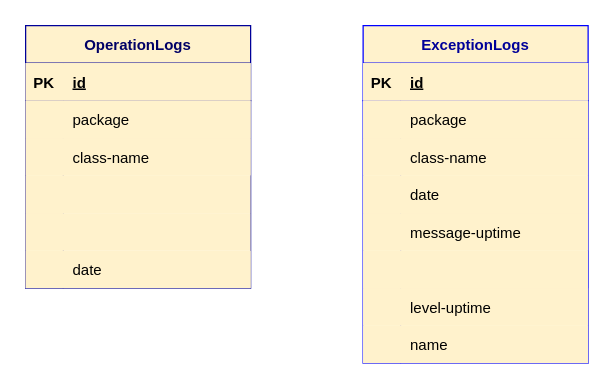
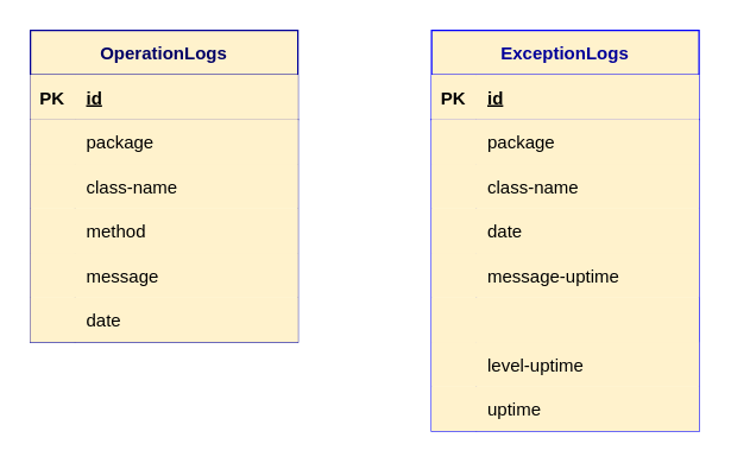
  <mxCell id="0" />
  <mxCell id="1" parent="0" />
  <mxCell id="2" value="ExceptionLogs" style="shape=table;startSize=30;container=1;collapsible=1;childLayout=tableLayout;fixedRows=1;rowLines=0;fontStyle=1;align=center;resizeLast=1;fillColor=#fff2cc;fontColor=#000099;strokeColor=#0000FF;perimeterSpacing=3;" vertex="1" parent="1"><mxGeometry x="290" y="20" width="180" height="270" as="geometry" /></mxCell>
  <mxCell id="3" value="" style="shape=partialRectangle;collapsible=0;dropTarget=0;pointerEvents=0;fillColor=#fff2cc;top=0;left=0;bottom=1;right=0;points=[[0,0.5],[1,0.5]];portConstraint=eastwest;strokeColor=#0000FF;perimeterSpacing=3;" vertex="1" parent="2"><mxGeometry y="30" width="180" height="30" as="geometry" /></mxCell>
  <mxCell id="4" value="PK" style="shape=partialRectangle;connectable=0;fillColor=#fff2cc;top=0;left=0;bottom=0;right=0;fontStyle=1;overflow=hidden;strokeColor=#0000FF;perimeterSpacing=3;" vertex="1" parent="3"><mxGeometry width="30" height="30" as="geometry" /></mxCell>
  <mxCell id="5" value="id" style="shape=partialRectangle;connectable=0;fillColor=#fff2cc;top=0;left=0;bottom=0;right=0;align=left;spacingLeft=6;fontStyle=5;overflow=hidden;strokeColor=#0000FF;perimeterSpacing=3;" vertex="1" parent="3"><mxGeometry x="30" width="150" height="30" as="geometry" /></mxCell>
  <mxCell id="6" value="" style="shape=partialRectangle;collapsible=0;dropTarget=0;pointerEvents=0;fillColor=#fff2cc;top=0;left=0;bottom=0;right=0;points=[[0,0.5],[1,0.5]];portConstraint=eastwest;strokeColor=#000066;perimeterSpacing=3;" vertex="1" parent="2"><mxGeometry y="60" width="180" height="30" as="geometry" /></mxCell>
  <mxCell id="7" value="" style="shape=partialRectangle;connectable=0;fillColor=#fff2cc;top=0;left=0;bottom=0;right=0;editable=1;overflow=hidden;strokeColor=#000066;perimeterSpacing=3;" vertex="1" parent="6"><mxGeometry width="30" height="30" as="geometry" /></mxCell>
  <mxCell id="8" value="package" style="shape=partialRectangle;connectable=0;fillColor=#fff2cc;top=0;left=0;bottom=0;right=0;align=left;spacingLeft=6;overflow=hidden;strokeColor=#000066;perimeterSpacing=3;" vertex="1" parent="6"><mxGeometry x="30" width="150" height="30" as="geometry" /></mxCell>
  <mxCell id="9" value="" style="shape=partialRectangle;collapsible=0;dropTarget=0;pointerEvents=0;fillColor=#fff2cc;top=0;left=0;bottom=0;right=0;points=[[0,0.5],[1,0.5]];portConstraint=eastwest;strokeColor=#000066;perimeterSpacing=3;" vertex="1" parent="2"><mxGeometry y="90" width="180" height="30" as="geometry" /></mxCell>
  <mxCell id="10" value="" style="shape=partialRectangle;connectable=0;fillColor=#fff2cc;top=0;left=0;bottom=0;right=0;editable=1;overflow=hidden;strokeColor=#000066;perimeterSpacing=3;" vertex="1" parent="9"><mxGeometry width="30" height="30" as="geometry" /></mxCell>
  <mxCell id="11" value="class-name" style="shape=partialRectangle;connectable=0;fillColor=#fff2cc;top=0;left=0;bottom=0;right=0;align=left;spacingLeft=6;overflow=hidden;strokeColor=#000066;perimeterSpacing=3;" vertex="1" parent="9"><mxGeometry x="30" width="150" height="30" as="geometry" /></mxCell>
  <mxCell id="12" value="" style="shape=partialRectangle;collapsible=0;dropTarget=0;pointerEvents=0;fillColor=#fff2cc;top=0;left=0;bottom=0;right=0;points=[[0,0.5],[1,0.5]];portConstraint=eastwest;strokeColor=#000066;perimeterSpacing=3;" vertex="1" parent="2"><mxGeometry y="120" width="180" height="30" as="geometry" /></mxCell>
  <mxCell id="13" value="" style="shape=partialRectangle;connectable=0;fillColor=#fff2cc;top=0;left=0;bottom=0;right=0;editable=1;overflow=hidden;strokeColor=#000066;perimeterSpacing=3;" vertex="1" parent="12"><mxGeometry width="30" height="30" as="geometry" /></mxCell>
  <mxCell id="14" value="date" style="shape=partialRectangle;connectable=0;fillColor=#fff2cc;top=0;left=0;bottom=0;right=0;align=left;spacingLeft=6;overflow=hidden;strokeColor=#000066;perimeterSpacing=3;" vertex="1" parent="12"><mxGeometry x="30" width="150" height="30" as="geometry" /></mxCell>
  <mxCell id="15" value="" style="shape=partialRectangle;collapsible=0;dropTarget=0;pointerEvents=0;fillColor=#fff2cc;top=0;left=0;bottom=0;right=0;points=[[0,0.5],[1,0.5]];portConstraint=eastwest;strokeColor=#000066;perimeterSpacing=3;" vertex="1" parent="2"><mxGeometry y="150" width="180" height="30" as="geometry" /></mxCell>
  <mxCell id="16" value="" style="shape=partialRectangle;connectable=0;fillColor=#fff2cc;top=0;left=0;bottom=0;right=0;editable=1;overflow=hidden;strokeColor=#000066;perimeterSpacing=3;" vertex="1" parent="15"><mxGeometry width="30" height="30" as="geometry" /></mxCell>
  <mxCell id="17" value="message-uptime" style="shape=partialRectangle;connectable=0;fillColor=#fff2cc;top=0;left=0;bottom=0;right=0;align=left;spacingLeft=6;overflow=hidden;strokeColor=#000066;perimeterSpacing=3;" vertex="1" parent="15"><mxGeometry x="30" width="150" height="30" as="geometry" /></mxCell>
  <mxCell id="18" value="" style="shape=partialRectangle;collapsible=0;dropTarget=0;pointerEvents=0;fillColor=#fff2cc;top=0;left=0;bottom=0;right=0;points=[[0,0.5],[1,0.5]];portConstraint=eastwest;strokeColor=#000066;perimeterSpacing=3;" vertex="1" parent="2"><mxGeometry y="180" width="180" height="30" as="geometry" /></mxCell>
  <mxCell id="19" value="" style="shape=partialRectangle;connectable=0;fillColor=#fff2cc;top=0;left=0;bottom=0;right=0;editable=1;overflow=hidden;strokeColor=#000066;perimeterSpacing=3;" vertex="1" parent="18"><mxGeometry width="30" height="30" as="geometry" /></mxCell>
  <mxCell id="20" value="" style="shape=partialRectangle;collapsible=0;dropTarget=0;pointerEvents=0;fillColor=#fff2cc;top=0;left=0;bottom=0;right=0;points=[[0,0.5],[1,0.5]];portConstraint=eastwest;strokeColor=#000066;perimeterSpacing=3;" vertex="1" parent="2"><mxGeometry y="210" width="180" height="30" as="geometry" /></mxCell>
  <mxCell id="21" value="" style="shape=partialRectangle;connectable=0;fillColor=#fff2cc;top=0;left=0;bottom=0;right=0;editable=1;overflow=hidden;strokeColor=#000066;perimeterSpacing=3;" vertex="1" parent="20"><mxGeometry width="30" height="30" as="geometry" /></mxCell>
  <mxCell id="22" value="level-uptime" style="shape=partialRectangle;connectable=0;fillColor=#fff2cc;top=0;left=0;bottom=0;right=0;align=left;spacingLeft=6;overflow=hidden;strokeColor=#000066;perimeterSpacing=3;" vertex="1" parent="20"><mxGeometry x="30" width="150" height="30" as="geometry" /></mxCell>
  <mxCell id="23" value="" style="shape=partialRectangle;collapsible=0;dropTarget=0;pointerEvents=0;fillColor=#fff2cc;top=0;left=0;bottom=0;right=0;points=[[0,0.5],[1,0.5]];portConstraint=eastwest;strokeColor=#000066;perimeterSpacing=3;" vertex="1" parent="2"><mxGeometry y="240" width="180" height="30" as="geometry" /></mxCell>
  <mxCell id="24" value="" style="shape=partialRectangle;connectable=0;fillColor=#fff2cc;top=0;left=0;bottom=0;right=0;editable=1;overflow=hidden;strokeColor=#000066;perimeterSpacing=3;" vertex="1" parent="23"><mxGeometry width="30" height="30" as="geometry" /></mxCell>
- <mxCell id="25" value="name" style="shape=partialRectangle;connectable=0;fillColor=#fff2cc;top=0;left=0;bottom=0;right=0;align=left;spacingLeft=6;overflow=hidden;strokeColor=#000066;perimeterSpacing=3;" vertex="1" parent="23"><mxGeometry x="30" width="150" height="30" as="geometry" /></mxCell>
+ <mxCell id="25" value="uptime" style="shape=partialRectangle;connectable=0;fillColor=#fff2cc;top=0;left=0;bottom=0;right=0;align=left;spacingLeft=6;overflow=hidden;strokeColor=#000066;perimeterSpacing=3;" vertex="1" parent="23"><mxGeometry x="30" width="150" height="30" as="geometry" /></mxCell>
  <mxCell id="26" value="OperationLogs" style="shape=table;startSize=30;container=1;collapsible=1;childLayout=tableLayout;fixedRows=1;rowLines=0;fontStyle=1;align=center;resizeLast=1;fillColor=#fff2cc;perimeterSpacing=3;strokeColor=#000099;fontColor=#000066;" vertex="1" parent="1"><mxGeometry x="20" y="20" width="180" height="210" as="geometry" /></mxCell>
  <mxCell id="27" value="" style="shape=partialRectangle;collapsible=0;dropTarget=0;pointerEvents=0;fillColor=#fff2cc;top=0;left=0;bottom=1;right=0;points=[[0,0.5],[1,0.5]];portConstraint=eastwest;perimeterSpacing=3;strokeColor=#000099;" vertex="1" parent="26"><mxGeometry y="30" width="180" height="30" as="geometry" /></mxCell>
  <mxCell id="28" value="PK" style="shape=partialRectangle;connectable=0;fillColor=#fff2cc;top=0;left=0;bottom=0;right=0;fontStyle=1;overflow=hidden;perimeterSpacing=3;strokeColor=#000099;" vertex="1" parent="27"><mxGeometry width="30" height="30" as="geometry" /></mxCell>
  <mxCell id="29" value="id" style="shape=partialRectangle;connectable=0;fillColor=#fff2cc;top=0;left=0;bottom=0;right=0;align=left;spacingLeft=6;fontStyle=5;overflow=hidden;perimeterSpacing=3;strokeColor=#000099;" vertex="1" parent="27"><mxGeometry x="30" width="150" height="30" as="geometry" /></mxCell>
  <mxCell id="30" value="" style="shape=partialRectangle;collapsible=0;dropTarget=0;pointerEvents=0;fillColor=#fff2cc;top=0;left=0;bottom=0;right=0;points=[[0,0.5],[1,0.5]];portConstraint=eastwest;perimeterSpacing=3;strokeColor=#000099;" vertex="1" parent="26"><mxGeometry y="60" width="180" height="30" as="geometry" /></mxCell>
  <mxCell id="31" value="" style="shape=partialRectangle;connectable=0;fillColor=#fff2cc;top=0;left=0;bottom=0;right=0;editable=1;overflow=hidden;perimeterSpacing=3;strokeColor=#000099;" vertex="1" parent="30"><mxGeometry width="30" height="30" as="geometry" /></mxCell>
  <mxCell id="32" value="package" style="shape=partialRectangle;connectable=0;fillColor=#fff2cc;top=0;left=0;bottom=0;right=0;align=left;spacingLeft=6;overflow=hidden;perimeterSpacing=3;strokeColor=#000099;" vertex="1" parent="30"><mxGeometry x="30" width="150" height="30" as="geometry" /></mxCell>
  <mxCell id="33" value="" style="shape=partialRectangle;collapsible=0;dropTarget=0;pointerEvents=0;fillColor=#fff2cc;top=0;left=0;bottom=0;right=0;points=[[0,0.5],[1,0.5]];portConstraint=eastwest;perimeterSpacing=3;strokeColor=#000099;" vertex="1" parent="26"><mxGeometry y="90" width="180" height="30" as="geometry" /></mxCell>
  <mxCell id="34" value="" style="shape=partialRectangle;connectable=0;fillColor=#fff2cc;top=0;left=0;bottom=0;right=0;editable=1;overflow=hidden;perimeterSpacing=3;strokeColor=#000099;" vertex="1" parent="33"><mxGeometry width="30" height="30" as="geometry" /></mxCell>
  <mxCell id="35" value="class-name" style="shape=partialRectangle;connectable=0;fillColor=#fff2cc;top=0;left=0;bottom=0;right=0;align=left;spacingLeft=6;overflow=hidden;perimeterSpacing=3;strokeColor=#000099;" vertex="1" parent="33"><mxGeometry x="30" width="150" height="30" as="geometry" /></mxCell>
  <mxCell id="36" value="" style="shape=partialRectangle;collapsible=0;dropTarget=0;pointerEvents=0;fillColor=#fff2cc;top=0;left=0;bottom=0;right=0;points=[[0,0.5],[1,0.5]];portConstraint=eastwest;perimeterSpacing=3;strokeColor=#000099;" vertex="1" parent="26"><mxGeometry y="120" width="180" height="30" as="geometry" /></mxCell>
  <mxCell id="37" value="" style="shape=partialRectangle;connectable=0;fillColor=#fff2cc;top=0;left=0;bottom=0;right=0;editable=1;overflow=hidden;perimeterSpacing=3;strokeColor=#000099;" vertex="1" parent="36"><mxGeometry width="30" height="30" as="geometry" /></mxCell>
+ <mxCell id="38" value="method" style="shape=partialRectangle;connectable=0;fillColor=#fff2cc;top=0;left=0;bottom=0;right=0;align=left;spacingLeft=6;overflow=hidden;perimeterSpacing=3;strokeColor=#000099;" vertex="1" parent="36"><mxGeometry x="30" width="150" height="30" as="geometry" /></mxCell>
  <mxCell id="39" value="" style="shape=partialRectangle;collapsible=0;dropTarget=0;pointerEvents=0;fillColor=#fff2cc;top=0;left=0;bottom=0;right=0;points=[[0,0.5],[1,0.5]];portConstraint=eastwest;perimeterSpacing=3;strokeColor=#000099;" vertex="1" parent="26"><mxGeometry y="150" width="180" height="30" as="geometry" /></mxCell>
  <mxCell id="40" value="" style="shape=partialRectangle;connectable=0;fillColor=#fff2cc;top=0;left=0;bottom=0;right=0;editable=1;overflow=hidden;perimeterSpacing=3;strokeColor=#000099;" vertex="1" parent="39"><mxGeometry width="30" height="30" as="geometry" /></mxCell>
+ <mxCell id="41" value="message" style="shape=partialRectangle;connectable=0;fillColor=#fff2cc;top=0;left=0;bottom=0;right=0;align=left;spacingLeft=6;overflow=hidden;perimeterSpacing=3;strokeColor=#000099;" vertex="1" parent="39"><mxGeometry x="30" width="150" height="30" as="geometry" /></mxCell>
  <mxCell id="42" value="" style="shape=partialRectangle;collapsible=0;dropTarget=0;pointerEvents=0;fillColor=#fff2cc;top=0;left=0;bottom=0;right=0;points=[[0,0.5],[1,0.5]];portConstraint=eastwest;perimeterSpacing=3;strokeColor=#000099;" vertex="1" parent="26"><mxGeometry y="180" width="180" height="30" as="geometry" /></mxCell>
  <mxCell id="43" value="" style="shape=partialRectangle;connectable=0;fillColor=#fff2cc;top=0;left=0;bottom=0;right=0;editable=1;overflow=hidden;perimeterSpacing=3;strokeColor=#000099;" vertex="1" parent="42"><mxGeometry width="30" height="30" as="geometry" /></mxCell>
  <mxCell id="44" value="date" style="shape=partialRectangle;connectable=0;fillColor=#fff2cc;top=0;left=0;bottom=0;right=0;align=left;spacingLeft=6;overflow=hidden;perimeterSpacing=3;strokeColor=#000099;" vertex="1" parent="42"><mxGeometry x="30" width="150" height="30" as="geometry" /></mxCell>
